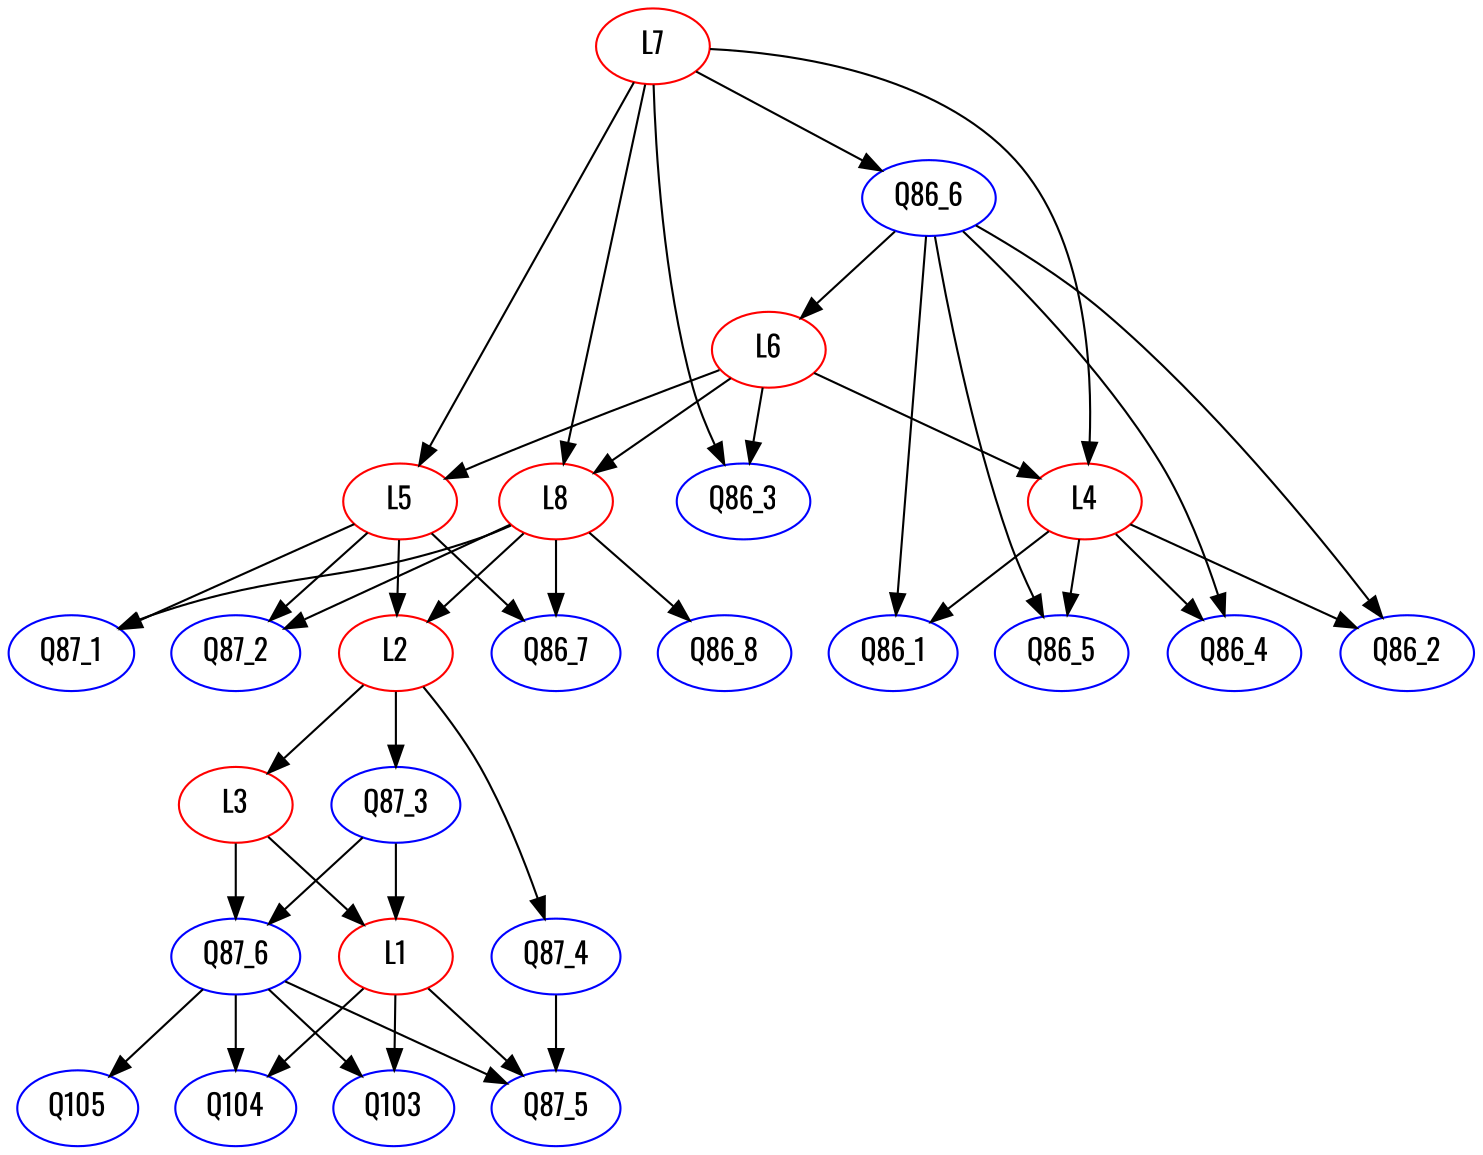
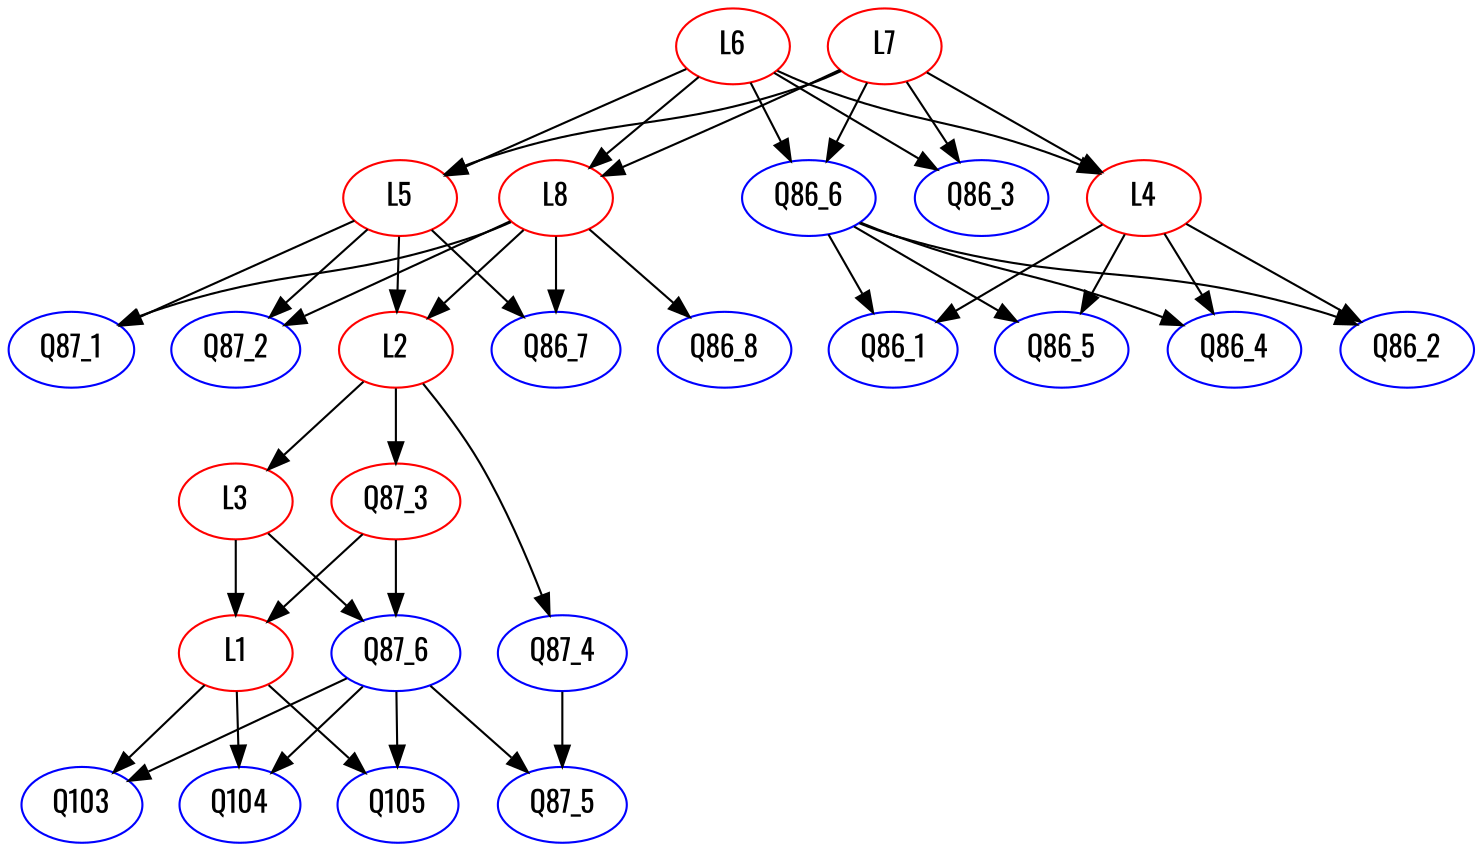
  digraph {
    fontname=Oswald
    node [color=blue fontname=Oswald]
    edge [color=black fontname=Oswald]
    Q86_7
-   Q87_3
+   Q87_3 [color=red]
    L1 [color=red]
    Q87_6
    Q86_8
    L3 [color=red]
    Q86_6
    Q86_2
    Q86_1
    Q86_5
    Q86_4
    Q87_1
    Q103
    Q104
    Q105
    L6 [color=red]
    Q86_3
    L5 [color=red]
    L8 [color=red]
    L4 [color=red]
    Q87_5
    Q87_2
    L2 [color=red]
    Q87_4
    L7 [color=red]
    subgraph sub_1 {
    }
    subgraph sub_2 {
      Q86_7
      Q87_3
      L1
      Q87_6
      Q86_8
      L3
      Q86_6
      Q86_2
      Q86_1
      Q86_5
      Q86_4
      Q87_1
      Q103
      Q104
      Q105
      L6
      Q86_3
      L5
      L8
      L4
      Q87_5
      Q87_2
      L2
      Q87_4
      L7
    }
    Q87_3 -> L1
    Q87_3 -> Q87_6
    L1 -> Q103
    L1 -> Q104
-   L1 -> Q87_5
+   L1 -> Q105
    Q87_6 -> Q103
    Q87_6 -> Q104
    Q87_6 -> Q105
    Q87_6 -> Q87_5
    L3 -> L1
    L3 -> Q87_6
    Q86_6 -> Q86_2
    Q86_6 -> Q86_1
    Q86_6 -> Q86_5
    Q86_6 -> Q86_4
-   Q86_6 -> L6
+   L6 -> Q86_6
    L6 -> Q86_3
    L6 -> L5
    L6 -> L8
    L6 -> L4
    L5 -> Q86_7
    L5 -> Q87_1
    L5 -> Q87_2
    L5 -> L2
    L8 -> Q86_7
    L8 -> Q86_8
    L8 -> Q87_1
    L8 -> Q87_2
    L8 -> L2
    L4 -> Q86_2
    L4 -> Q86_1
    L4 -> Q86_5
    L4 -> Q86_4
    L2 -> Q87_3
    L2 -> L3
    L2 -> Q87_4
    Q87_4 -> Q87_5
    L7 -> Q86_6
    L7 -> Q86_3
    L7 -> L5
    L7 -> L8
    L7 -> L4
  }
